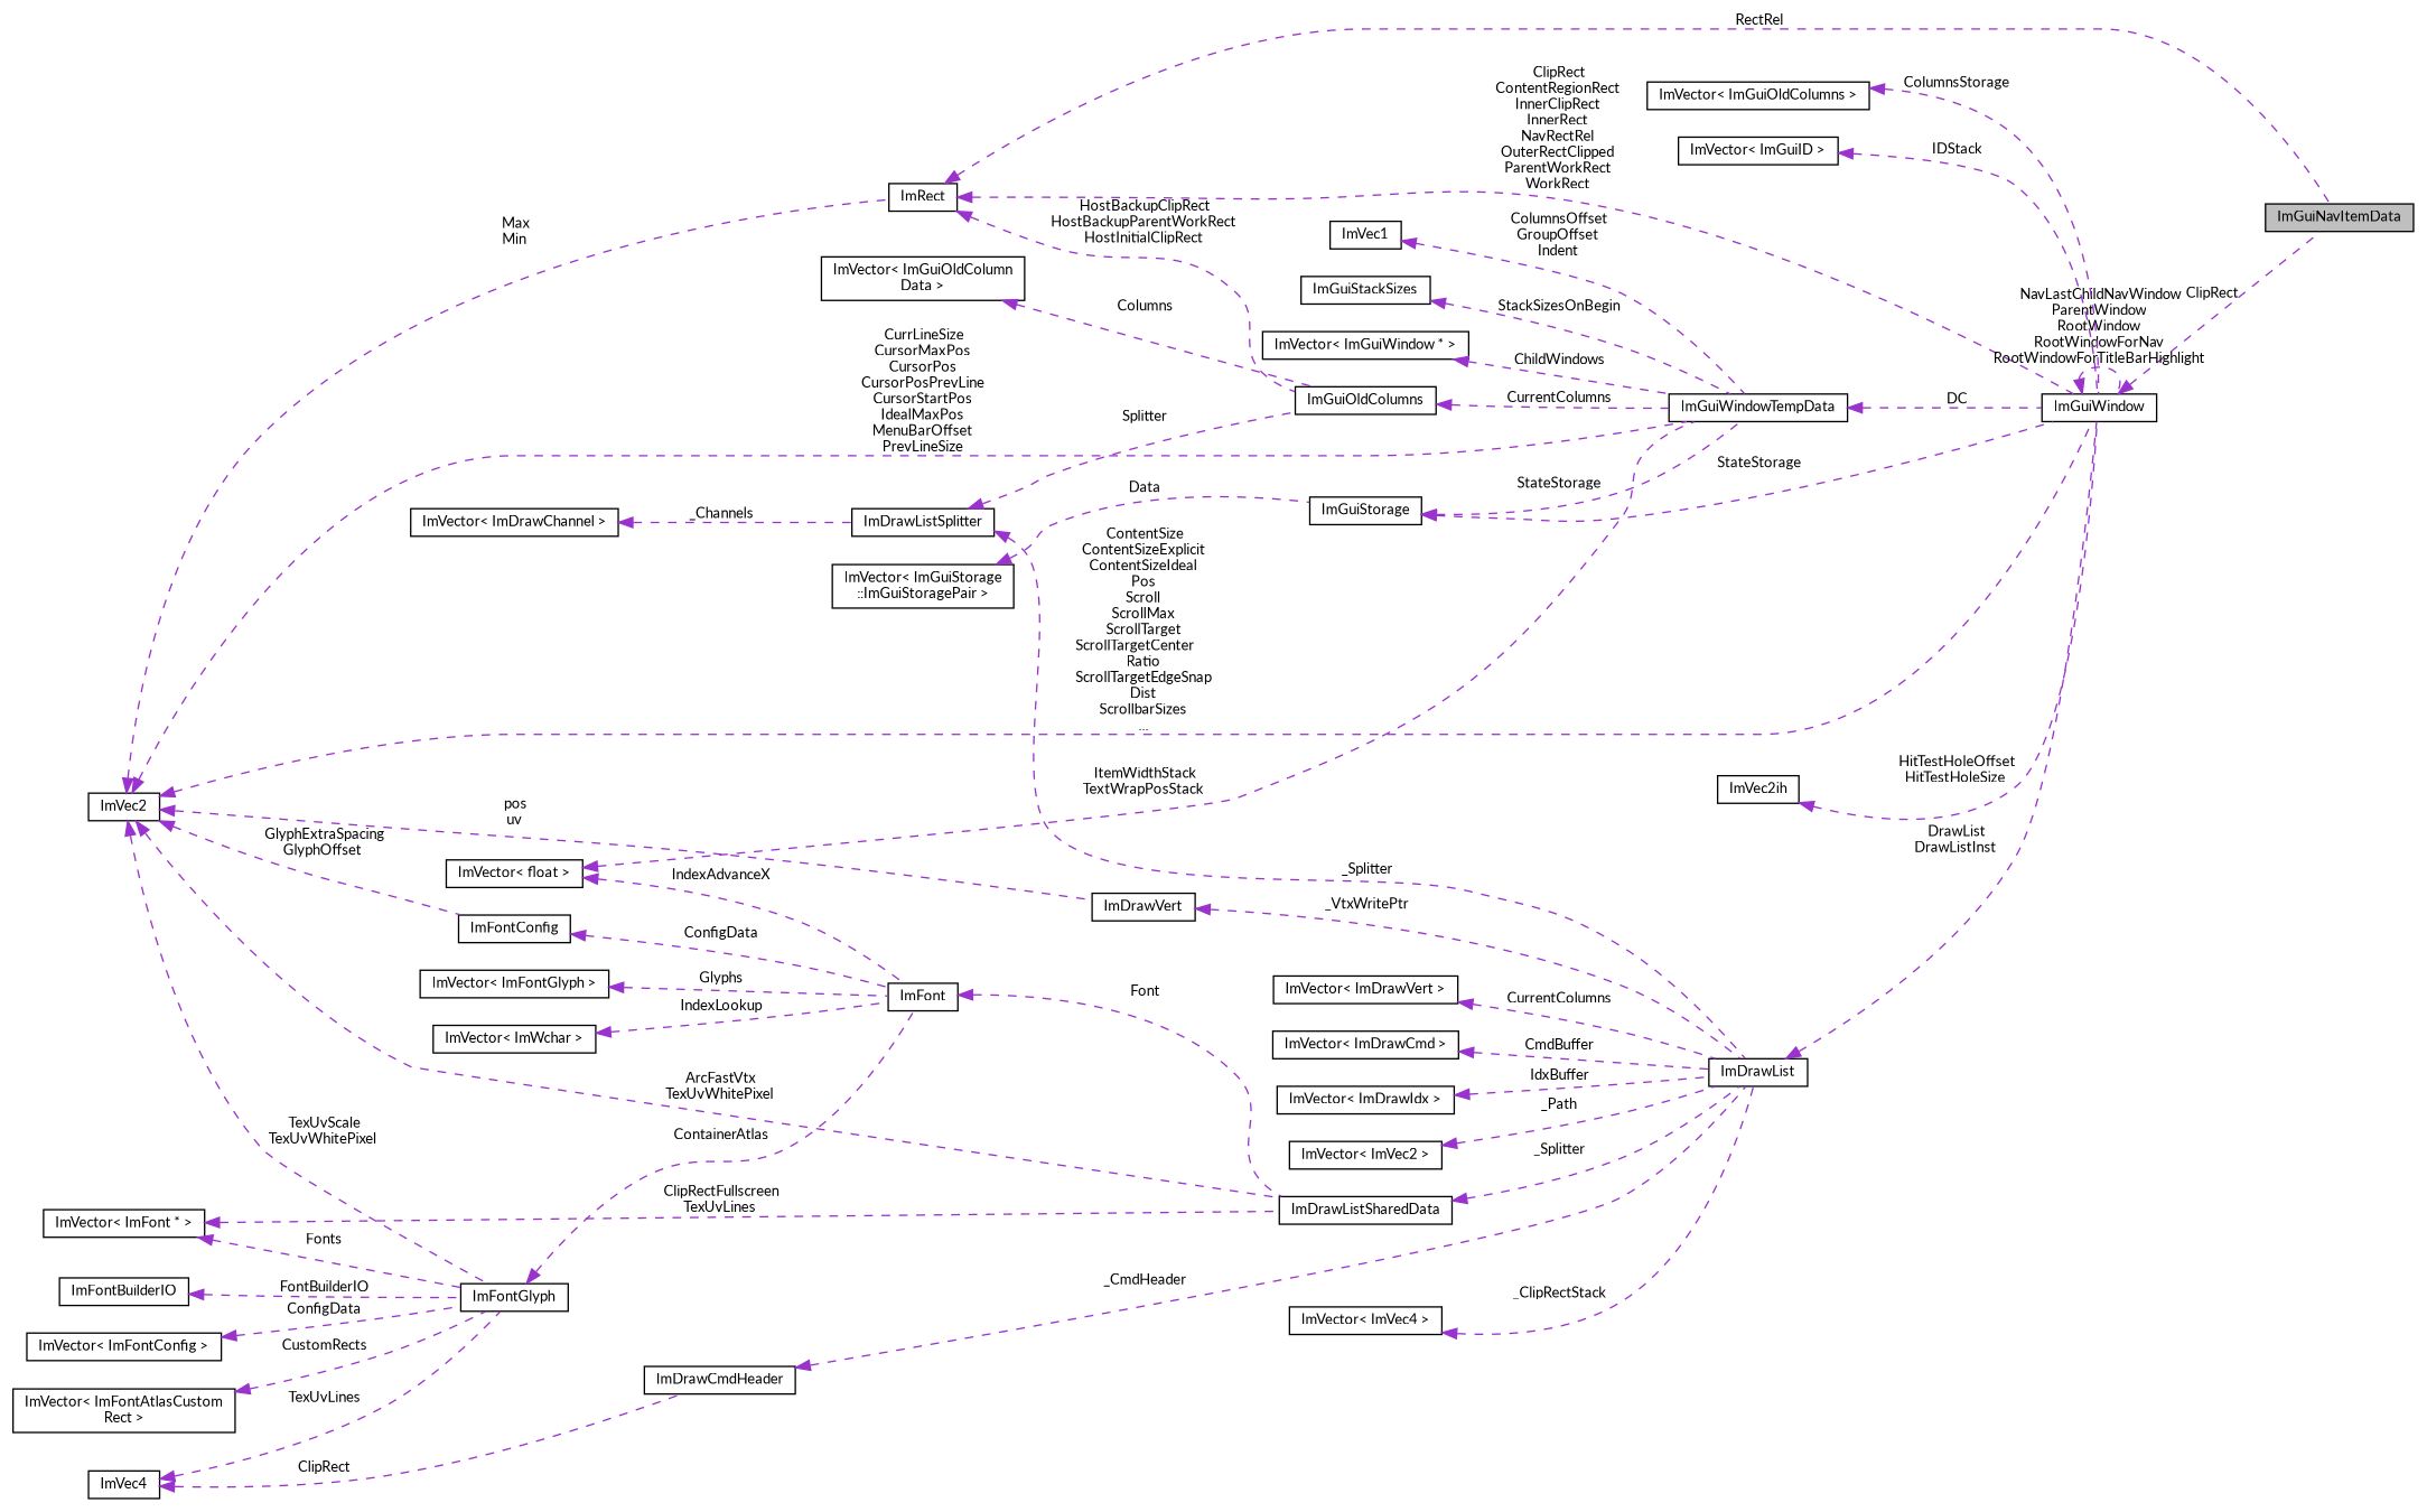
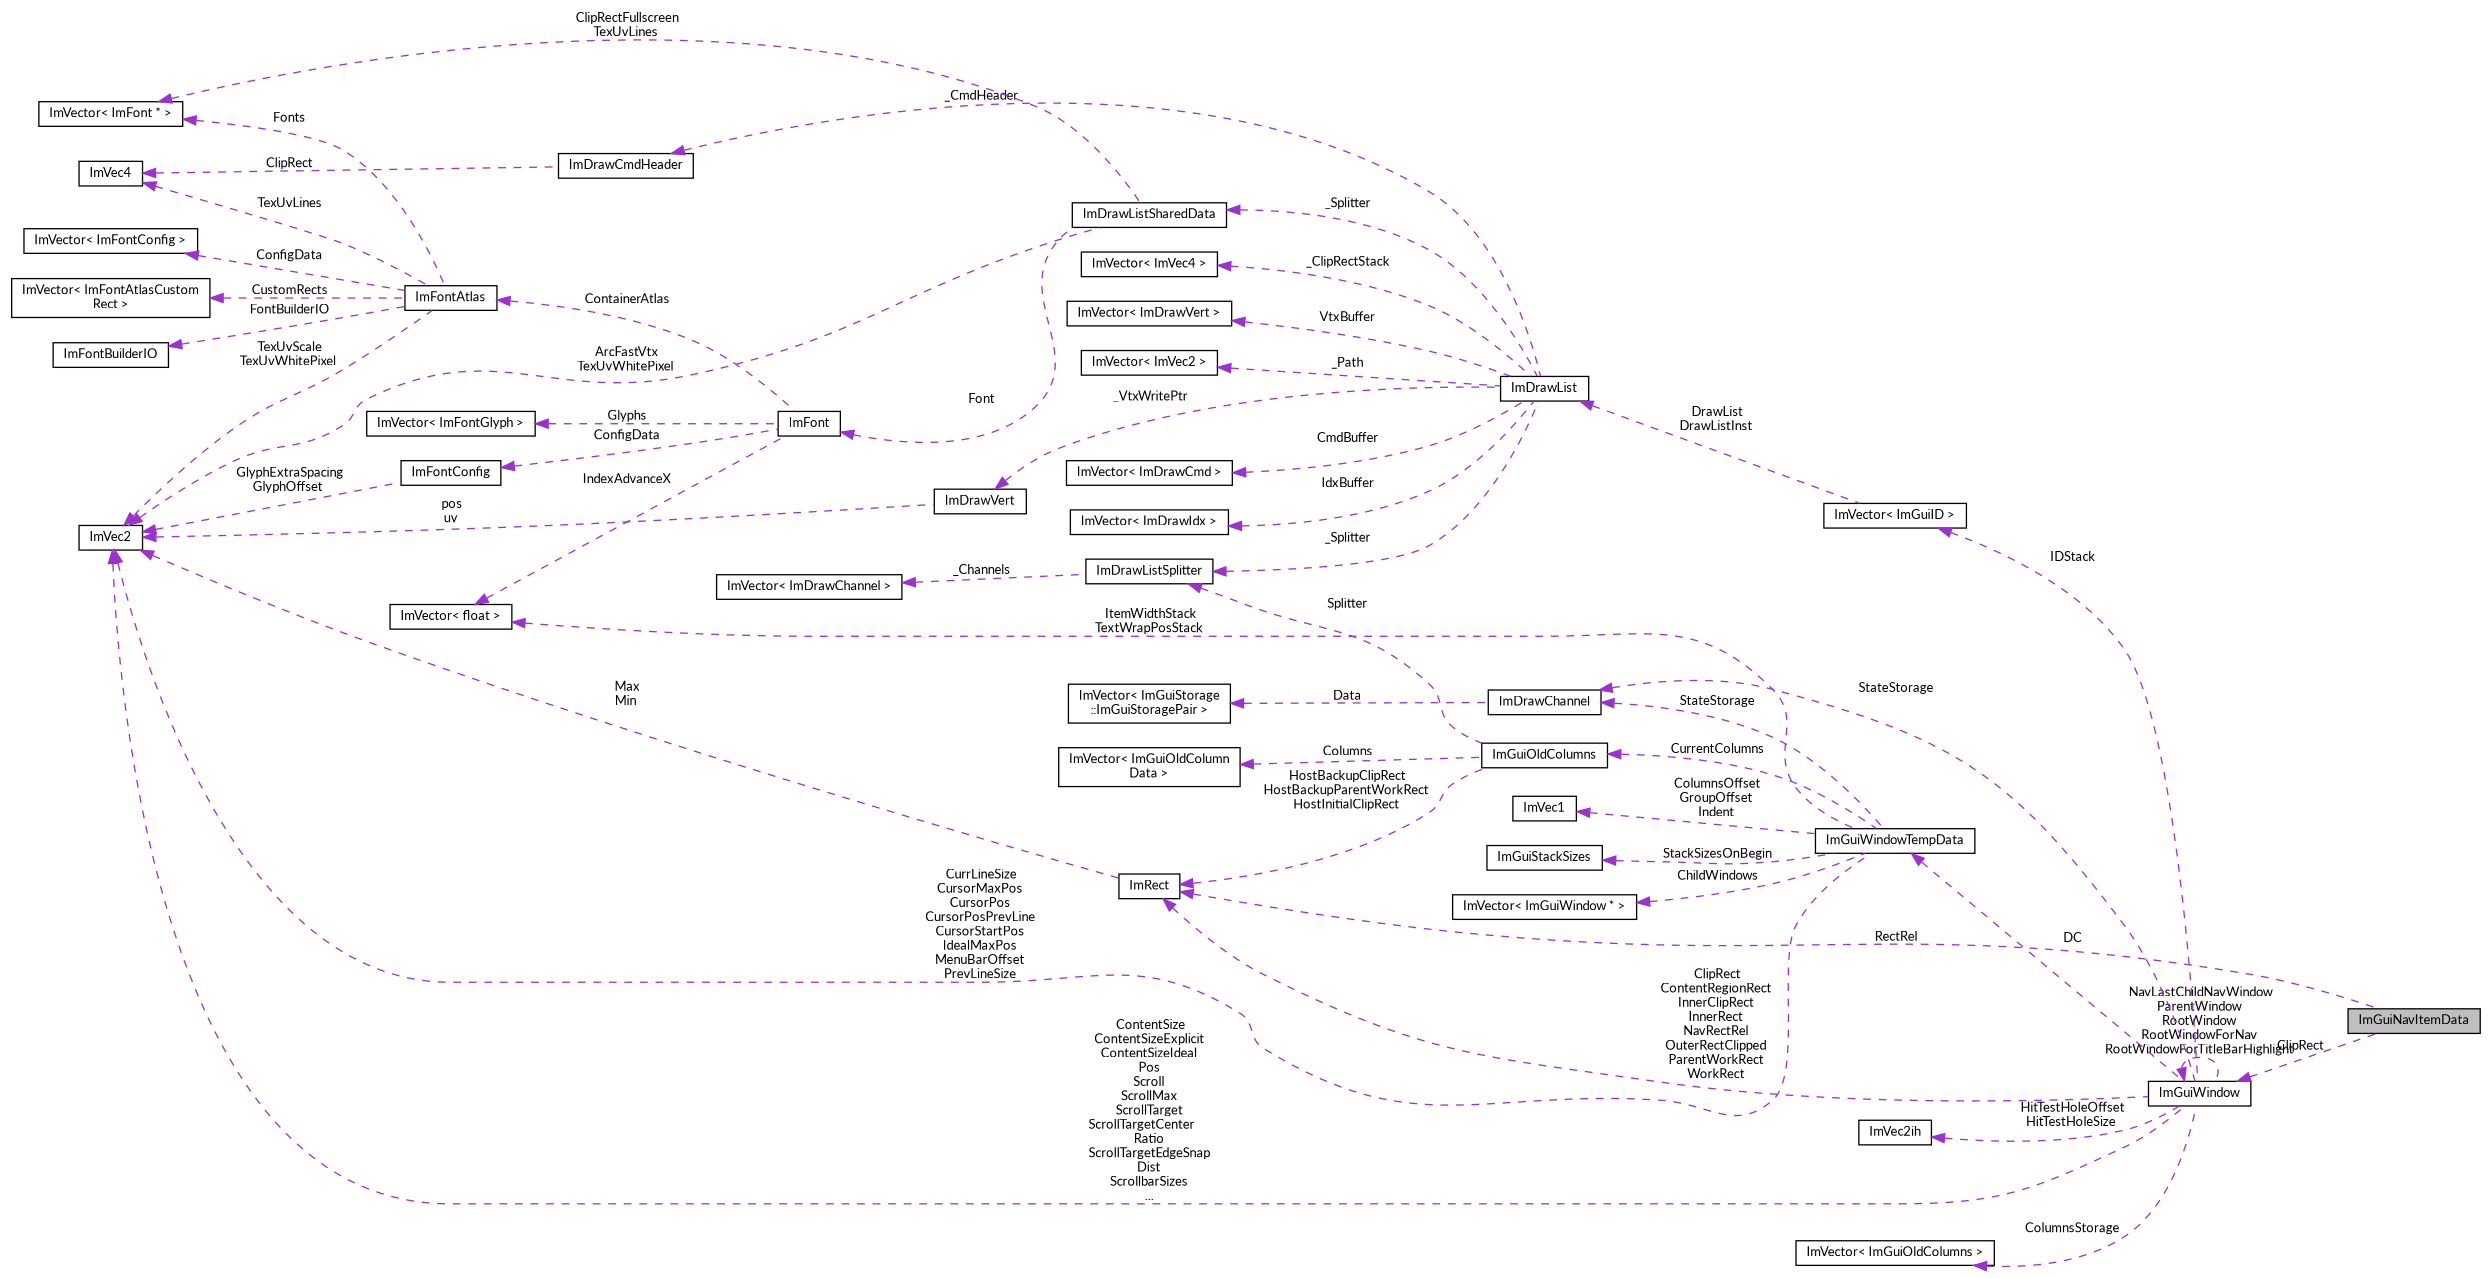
  digraph {
    fontname=Lato
    rankdir=LR
    node [color=black fillcolor=white fontname=Lato fontsize=10 shape=record style=filled]
    edge [color=darkorchid3 dir=back fontname=Lato fontsize=10 labelfontname=Helvetica labelfontsize=10 style=dashed]
    n1 [fillcolor=grey75 fontcolor=black height=0.2 label=ImGuiNavItemData width=0.4]
    n2 [height=0.2 label=ImRect width=0.4]
    n3 [height=0.2 label=ImGuiWindow width=0.4]
    n4 [height=0.2 label=ImGuiOldColumns width=0.4]
    n5 [height=0.2 label=ImGuiWindowTempData width=0.4]
    n6 [height=0.2 label=ImVec2 width=0.4]
    n7 [height=0.2 label=ImDrawListSharedData width=0.4]
    n8 [height=0.2 label=ImFontConfig width=0.4]
-   n9 [height=0.2 label=ImFontGlyph width=0.4]
+   n9 [height=0.2 label=ImFontAtlas width=0.4]
    n10 [height=0.2 label=ImDrawVert width=0.4]
    n11 [height=0.2 label=ImDrawList width=0.4]
    n12 [height=0.2 label=ImFont width=0.4]
    n13 [height=0.2 label=ImVec2ih width=0.4]
-   n14 [height=0.2 label=ImGuiStorage width=0.4]
+   n14 [height=0.2 label=ImDrawChannel width=0.4]
    n15 [height=0.2 label="ImVector\< ImGuiStorage\l::ImGuiStoragePair \>" width=0.4]
    n16 [height=0.2 label="ImVector\< ImGuiOldColumns \>" width=0.4]
    n17 [height=0.2 label=ImVec1 width=0.4]
    n18 [height=0.2 label="ImVector\< ImGuiOldColumn\lData \>" width=0.4]
    n19 [height=0.2 label=ImDrawListSplitter width=0.4]
    n20 [height=0.2 label="ImVector\< ImDrawChannel \>" width=0.4]
    n21 [height=0.2 label=ImGuiStackSizes width=0.4]
    n22 [height=0.2 label="ImVector\< ImGuiWindow * \>" width=0.4]
    n23 [height=0.2 label="ImVector\< float \>" width=0.4]
    n24 [height=0.2 label="ImVector\< ImGuiID \>" width=0.4]
    n25 [height=0.2 label="ImVector\< ImVec4 \>" width=0.4]
    n26 [height=0.2 label="ImVector\< ImDrawVert \>" width=0.4]
    n27 [height=0.2 label="ImVector\< ImVec2 \>" width=0.4]
    n28 [height=0.2 label=ImVec4 width=0.4]
    n29 [height=0.2 label=ImDrawCmdHeader width=0.4]
    n30 [height=0.2 label="ImVector\< ImFontGlyph \>" width=0.4]
    n31 [height=0.2 label="ImVector\< ImFont * \>" width=0.4]
    n32 [height=0.2 label=ImFontBuilderIO width=0.4]
    n33 [height=0.2 label="ImVector\< ImFontConfig \>" width=0.4]
    n34 [height=0.2 label="ImVector\< ImFontAtlasCustom\lRect \>" width=0.4]
-   n35 [height=0.2 label="ImVector\< ImWchar \>" width=0.4]
    n36 [height=0.2 label="ImVector\< ImDrawCmd \>" width=0.4]
    n37 [height=0.2 label="ImVector\< ImDrawIdx \>" width=0.4]
    n2 -> n1 [label=" RectRel"]
    n2 -> n3 [label=" ClipRect\nContentRegionRect\nInnerClipRect\nInnerRect\nNavRectRel\nOuterRectClipped\nParentWorkRect\nWorkRect"]
    n2 -> n4 [label=" HostBackupClipRect\nHostBackupParentWorkRect\nHostInitialClipRect"]
    n3 -> n1 [label=" ClipRect"]
    n3 -> n3 [label=" NavLastChildNavWindow\nParentWindow\nRootWindow\nRootWindowForNav\nRootWindowForTitleBarHighlight"]
    n4 -> n5 [label=" CurrentColumns"]
    n5 -> n3 [label=" DC"]
    n6 -> n2 [label=" Max\nMin"]
    n6 -> n3 [label=" ContentSize\nContentSizeExplicit\nContentSizeIdeal\nPos\nScroll\nScrollMax\nScrollTarget\nScrollTargetCenter\lRatio\nScrollTargetEdgeSnap\lDist\nScrollbarSizes\n..."]
    n6 -> n5 [label=" CurrLineSize\nCursorMaxPos\nCursorPos\nCursorPosPrevLine\nCursorStartPos\nIdealMaxPos\nMenuBarOffset\nPrevLineSize"]
    n6 -> n7 [label=" ArcFastVtx\nTexUvWhitePixel"]
    n6 -> n8 [label=" GlyphExtraSpacing\nGlyphOffset"]
    n6 -> n9 [label=" TexUvScale\nTexUvWhitePixel"]
    n6 -> n10 [label=" pos\nuv"]
    n7 -> n11 [label=" _Splitter"]
    n8 -> n12 [label=" ConfigData"]
    n9 -> n12 [label=" ContainerAtlas"]
    n10 -> n11 [label=" _VtxWritePtr"]
-   n11 -> n3 [label=" DrawList\nDrawListInst"]
+   n11 -> n24 [label=" DrawList\nDrawListInst"]
    n12 -> n7 [label=" Font"]
    n13 -> n3 [label=" HitTestHoleOffset\nHitTestHoleSize"]
    n14 -> n3 [label=" StateStorage"]
    n14 -> n5 [label=" StateStorage"]
    n15 -> n14 [label=" Data"]
    n16 -> n3 [label=" ColumnsStorage"]
    n17 -> n5 [label=" ColumnsOffset\nGroupOffset\nIndent"]
    n18 -> n4 [label=" Columns"]
    n19 -> n4 [label=" Splitter"]
    n19 -> n11 [label=" _Splitter"]
    n20 -> n19 [label=" _Channels"]
    n21 -> n5 [label=" StackSizesOnBegin"]
    n22 -> n5 [label=" ChildWindows"]
    n23 -> n5 [label=" ItemWidthStack\nTextWrapPosStack"]
    n23 -> n12 [label=" IndexAdvanceX"]
    n24 -> n3 [label=" IDStack"]
    n25 -> n11 [label=" _ClipRectStack"]
-   n26 -> n11 [label=" CurrentColumns"]
+   n26 -> n11 [label=" VtxBuffer"]
    n27 -> n11 [label=" _Path"]
    n28 -> n9 [label=" TexUvLines"]
    n28 -> n29 [label=" ClipRect"]
    n29 -> n11 [label=" _CmdHeader"]
    n30 -> n12 [label=" Glyphs"]
    n31 -> n7 [label=" ClipRectFullscreen\nTexUvLines"]
    n31 -> n9 [label=" Fonts"]
    n32 -> n9 [label=" FontBuilderIO"]
    n33 -> n9 [label=" ConfigData"]
    n34 -> n9 [label=" CustomRects"]
-   n35 -> n12 [label=" IndexLookup"]
    n36 -> n11 [label=" CmdBuffer"]
    n37 -> n11 [label=" IdxBuffer"]
  }
